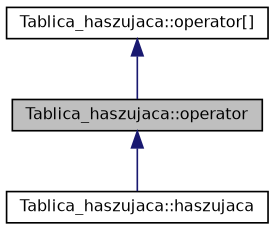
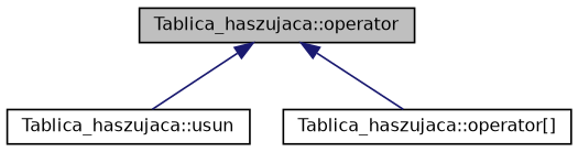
  digraph {
    rankdir=TB
    node [color=black fillcolor=white fontname=Helvetica fontsize=10 shape=record style=filled]
    edge [color=midnightblue dir=back fontname=Helvetica fontsize=10 labelfontname=Helvetica labelfontsize=10 style=solid]
    n1 [fillcolor=grey75 fontcolor=black height=0.2 label="Tablica_haszujaca::operator" width=0.4]
-   n2 [height=0.2 label="Tablica_haszujaca::haszujaca" width=0.4]
+   n2 [height=0.2 label="Tablica_haszujaca::usun" width=0.4]
    n3 [height=0.2 label="Tablica_haszujaca::operator[]" width=0.4]
    n1 -> n2
-   n3 -> n1
+   n1 -> n3
  }
